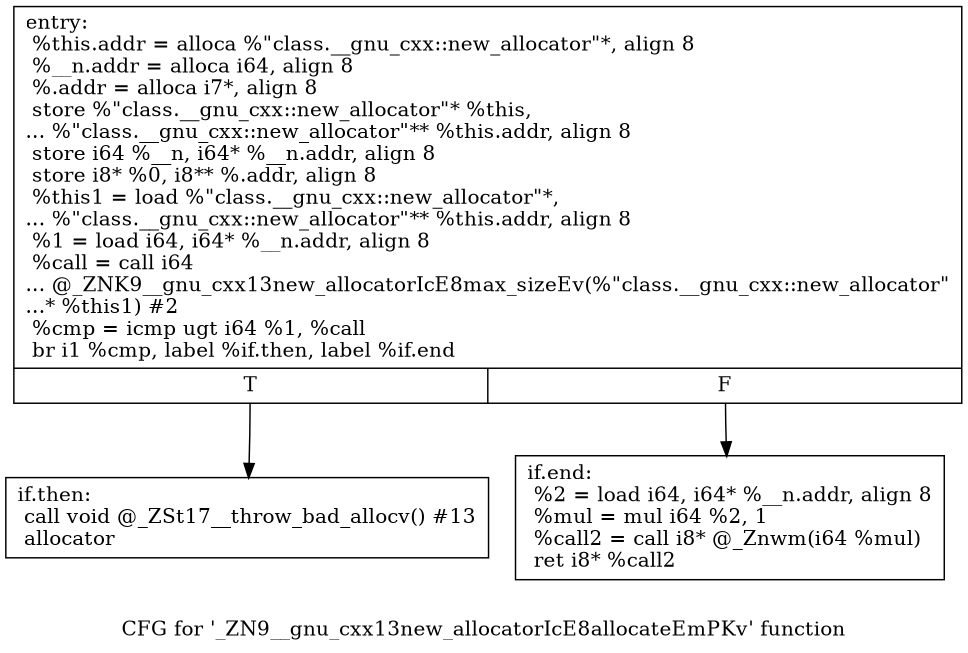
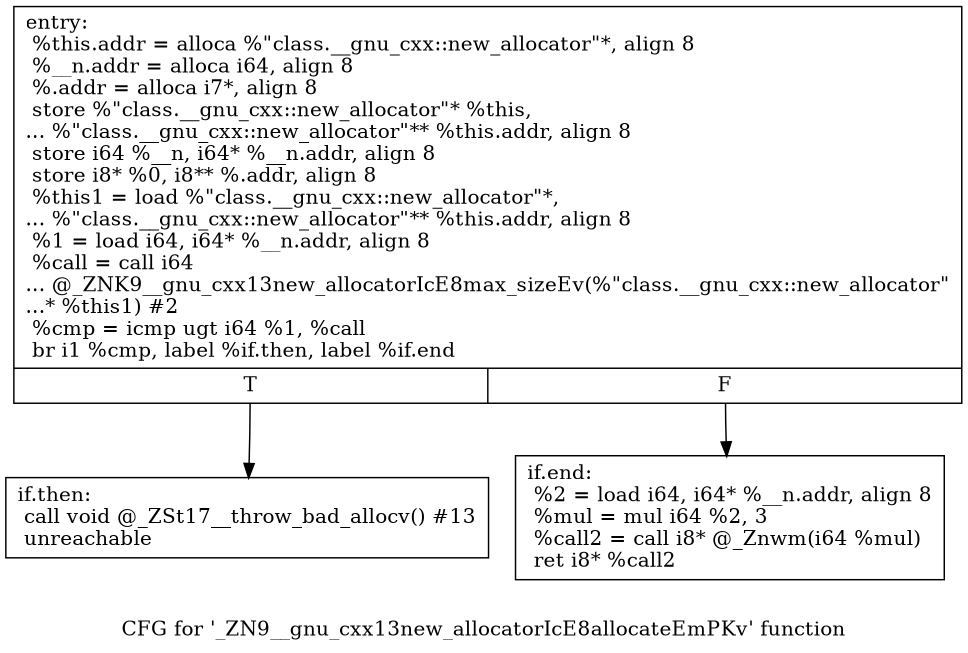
  digraph {
    label="CFG for '_ZN9__gnu_cxx13new_allocatorIcE8allocateEmPKv' function"
    node [shape=record]
    n1 [label="{entry:\l  %this.addr = alloca %\"class.__gnu_cxx::new_allocator\"*, align 8\l  %__n.addr = alloca i64, align 8\l  %.addr = alloca i7*, align 8\l  store %\"class.__gnu_cxx::new_allocator\"* %this,\l... %\"class.__gnu_cxx::new_allocator\"** %this.addr, align 8\l  store i64 %__n, i64* %__n.addr, align 8\l  store i8* %0, i8** %.addr, align 8\l  %this1 = load %\"class.__gnu_cxx::new_allocator\"*,\l... %\"class.__gnu_cxx::new_allocator\"** %this.addr, align 8\l  %1 = load i64, i64* %__n.addr, align 8\l  %call = call i64\l... @_ZNK9__gnu_cxx13new_allocatorIcE8max_sizeEv(%\"class.__gnu_cxx::new_allocator\"\l...* %this1) #2\l  %cmp = icmp ugt i64 %1, %call\l  br i1 %cmp, label %if.then, label %if.end\l|{<s0>T|<s1>F}}"]
-   n2 [label="{if.then:                                          \l  call void @_ZSt17__throw_bad_allocv() #13\l  allocator\l}"]
-   n3 [label="{if.end:                                           \l  %2 = load i64, i64* %__n.addr, align 8\l  %mul = mul i64 %2, 1\l  %call2 = call i8* @_Znwm(i64 %mul)\l  ret i8* %call2\l}"]
+   n2 [label="{if.then:                                          \l  call void @_ZSt17__throw_bad_allocv() #13\l  unreachable\l}"]
+   n3 [label="{if.end:                                           \l  %2 = load i64, i64* %__n.addr, align 8\l  %mul = mul i64 %2, 3\l  %call2 = call i8* @_Znwm(i64 %mul)\l  ret i8* %call2\l}"]
    n1 -> n2 [tailport=s0]
    n1 -> n3 [tailport=s1]
  }
